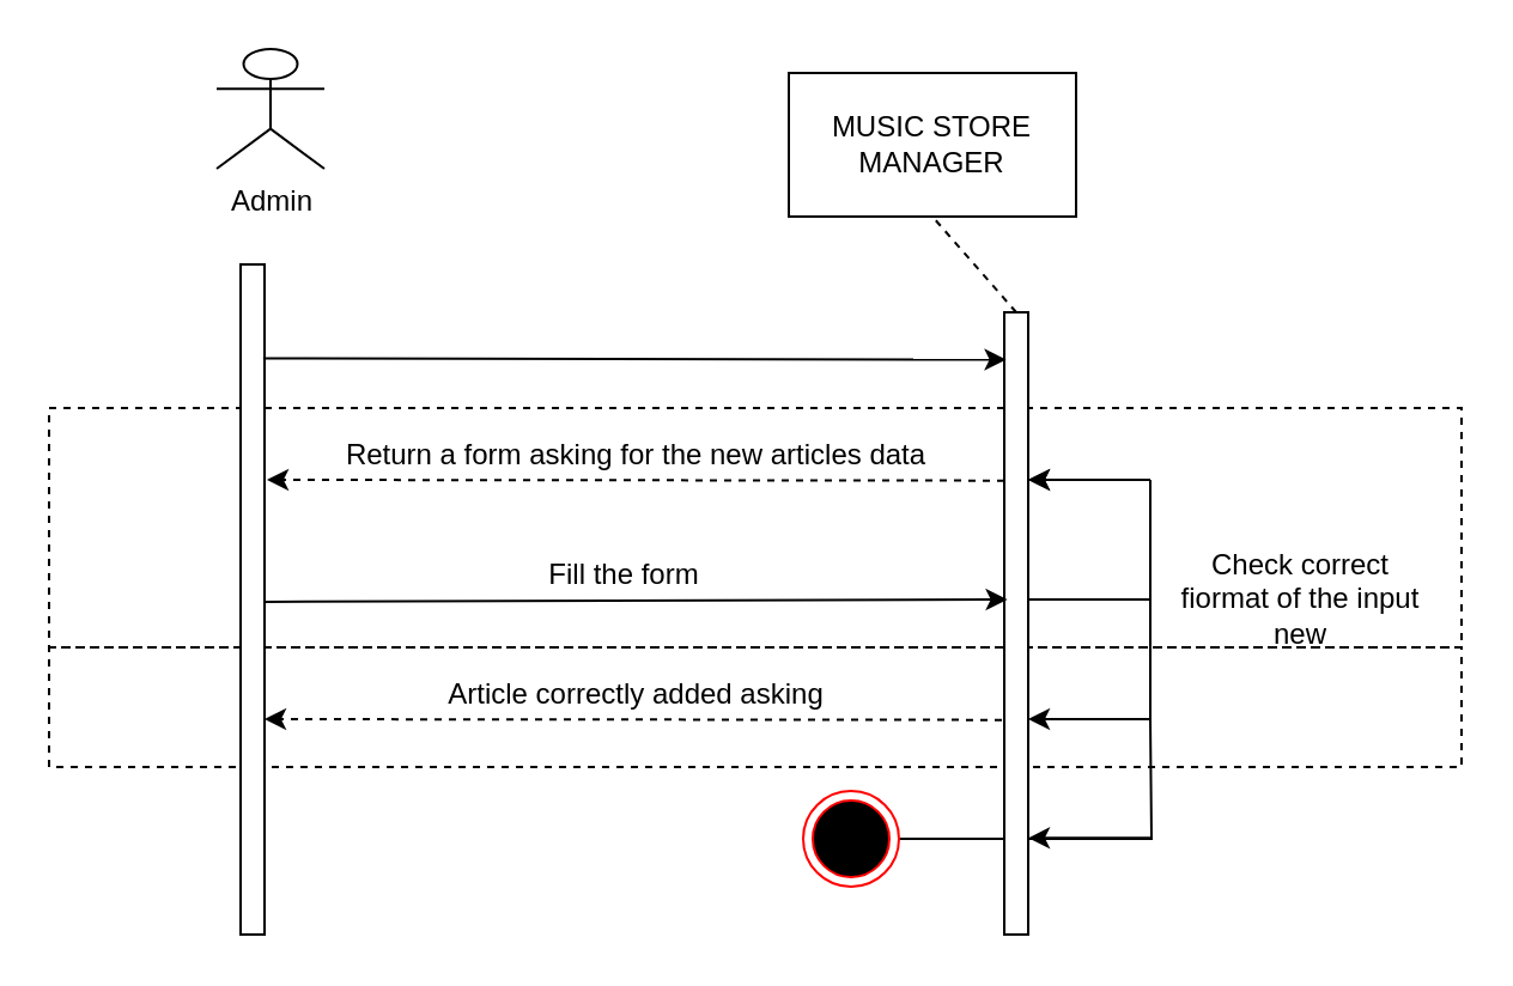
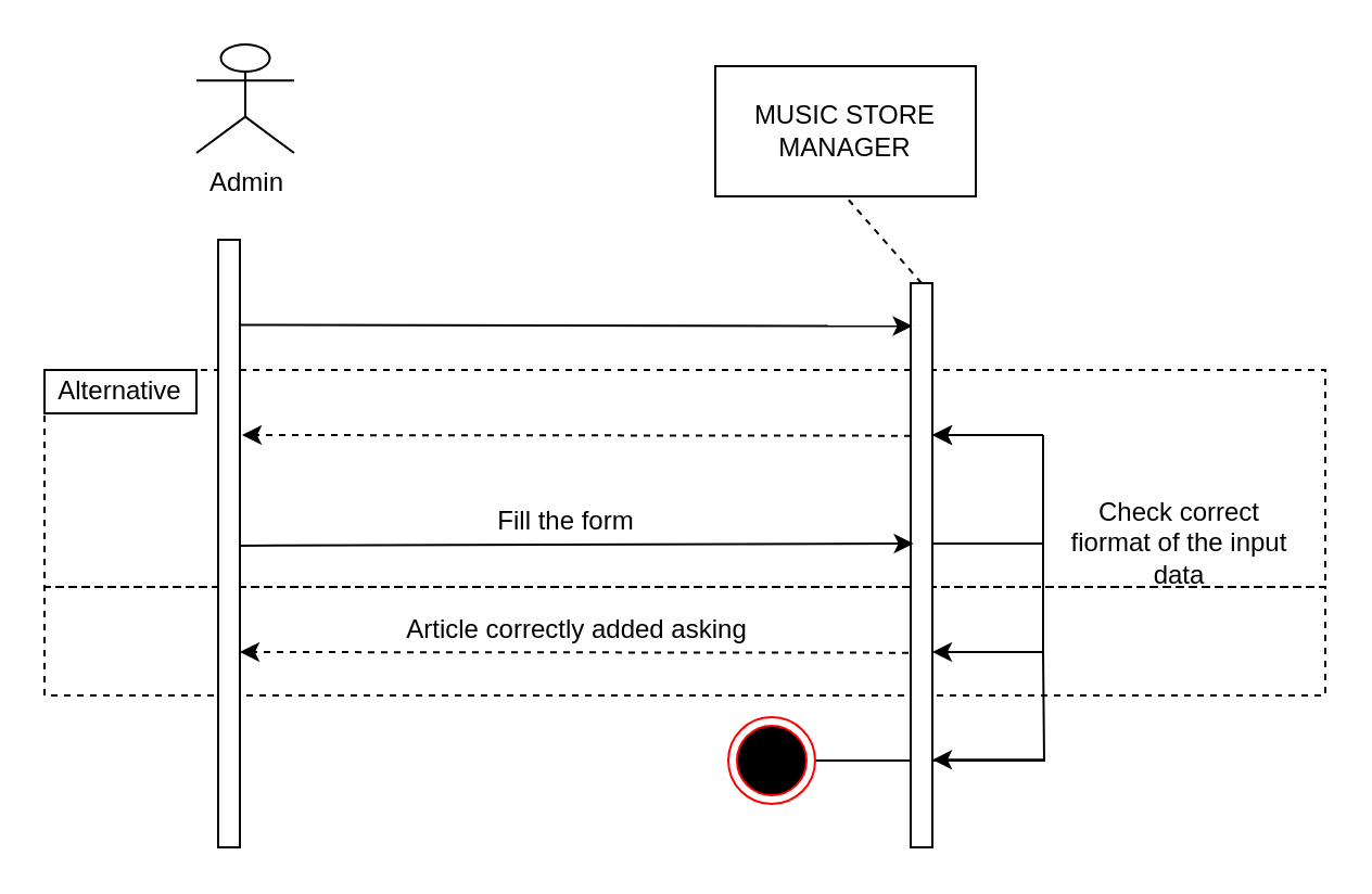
  <mxCell id="0" />
  <mxCell id="1" parent="0" />
  <mxCell id="2" style="edgeStyle=orthogonalEdgeStyle;rounded=0;orthogonalLoop=1;jettySize=auto;html=1;endArrow=none;endFill=0;endSize=15;" edge="1" parent="1" source="22"><mxGeometry relative="1" as="geometry"><mxPoint x="480" y="300" as="targetPoint" /></mxGeometry></mxCell>
  <mxCell id="3" value="" style="rounded=0;whiteSpace=wrap;html=1;labelBackgroundColor=none;fillColor=none;dashed=1;" vertex="1" parent="1"><mxGeometry x="20" y="270" width="590" height="50" as="geometry" /></mxCell>
  <mxCell id="4" value="" style="rounded=0;whiteSpace=wrap;html=1;labelBackgroundColor=none;fillColor=none;dashed=1;" vertex="1" parent="1"><mxGeometry x="20" y="170" width="590" height="100" as="geometry" /></mxCell>
  <mxCell id="5" value="Admin" style="shape=umlActor;verticalLabelPosition=bottom;verticalAlign=top;html=1;outlineConnect=0;" vertex="1" parent="1"><mxGeometry x="90" y="20" width="45" height="50" as="geometry" /></mxCell>
  <mxCell id="6" value="MUSIC STORE MANAGER" style="rounded=0;whiteSpace=wrap;html=1;" vertex="1" parent="1"><mxGeometry x="329" y="30" width="120" height="60" as="geometry" /></mxCell>
  <mxCell id="7" value="" style="rounded=0;whiteSpace=wrap;html=1;" vertex="1" parent="1"><mxGeometry x="100" y="110" width="10" height="280" as="geometry" /></mxCell>
  <mxCell id="8" value="" style="rounded=0;whiteSpace=wrap;html=1;" vertex="1" parent="1"><mxGeometry x="419" y="130" width="10" height="260" as="geometry" /></mxCell>
  <mxCell id="9" value="" style="endArrow=classic;html=1;rounded=0;exitX=0.943;exitY=0.14;exitDx=0;exitDy=0;exitPerimeter=0;entryX=0.078;entryY=0.076;entryDx=0;entryDy=0;entryPerimeter=0;" edge="1" parent="1" source="7" target="8"><mxGeometry width="50" height="50" relative="1" as="geometry"><mxPoint x="200" y="320" as="sourcePoint" /><mxPoint x="420" y="150" as="targetPoint" /></mxGeometry></mxCell>
  <mxCell id="10" value="" style="endArrow=classic;html=1;rounded=0;" edge="1" parent="1"><mxGeometry width="50" height="50" relative="1" as="geometry"><mxPoint x="480" y="200" as="sourcePoint" /><mxPoint x="429" y="200" as="targetPoint" /></mxGeometry></mxCell>
- <mxCell id="11" value="&lt;div&gt;Return a form asking for the new articles data&lt;/div&gt;" style="text;html=1;align=center;verticalAlign=middle;resizable=0;points=[];autosize=1;strokeColor=none;fillColor=none;" vertex="1" parent="1"><mxGeometry x="135" y="180" width="260" height="20" as="geometry" /></mxCell>
  <mxCell id="12" value="" style="endArrow=classic;html=1;rounded=0;entryX=1.103;entryY=0.15;entryDx=0;entryDy=0;entryPerimeter=0;exitX=0.003;exitY=0.151;exitDx=0;exitDy=0;exitPerimeter=0;dashed=1;" edge="1" parent="1"><mxGeometry width="50" height="50" relative="1" as="geometry"><mxPoint x="419" y="200.33" as="sourcePoint" /><mxPoint x="111" y="200" as="targetPoint" /></mxGeometry></mxCell>
  <mxCell id="13" value="Fill the form" style="text;html=1;align=center;verticalAlign=middle;resizable=0;points=[];autosize=1;strokeColor=none;fillColor=none;" vertex="1" parent="1"><mxGeometry x="220" y="230" width="80" height="20" as="geometry" /></mxCell>
  <mxCell id="14" value="" style="endArrow=classic;html=1;rounded=0;entryX=0.059;entryY=0.06;entryDx=0;entryDy=0;entryPerimeter=0;exitX=0.93;exitY=0.063;exitDx=0;exitDy=0;exitPerimeter=0;" edge="1" parent="1"><mxGeometry width="50" height="50" relative="1" as="geometry"><mxPoint x="110" y="250.99" as="sourcePoint" /><mxPoint x="420.29" y="250" as="targetPoint" /></mxGeometry></mxCell>
- <mxCell id="15" value="&lt;font face=&quot;helvetica&quot;&gt;Check correct fiormat of the input new&lt;/font&gt;" style="text;html=1;strokeColor=none;fillColor=none;align=center;verticalAlign=middle;whiteSpace=wrap;rounded=0;" vertex="1" parent="1"><mxGeometry x="490" y="240" width="106" height="20" as="geometry" /></mxCell>
+ <mxCell id="15" value="&lt;font face=&quot;helvetica&quot;&gt;Check correct fiormat of the input data&lt;/font&gt;" style="text;html=1;strokeColor=none;fillColor=none;align=center;verticalAlign=middle;whiteSpace=wrap;rounded=0;" vertex="1" parent="1"><mxGeometry x="490" y="240" width="106" height="20" as="geometry" /></mxCell>
  <mxCell id="16" value="" style="endArrow=none;html=1;rounded=0;" edge="1" parent="1"><mxGeometry width="50" height="50" relative="1" as="geometry"><mxPoint x="429" y="250" as="sourcePoint" /><mxPoint x="480" y="250" as="targetPoint" /></mxGeometry></mxCell>
  <mxCell id="17" value="" style="endArrow=none;html=1;rounded=0;" edge="1" parent="1"><mxGeometry width="50" height="50" relative="1" as="geometry"><mxPoint x="480" y="300" as="sourcePoint" /><mxPoint x="480" y="200" as="targetPoint" /></mxGeometry></mxCell>
  <mxCell id="18" value="" style="endArrow=classic;html=1;rounded=0;" edge="1" parent="1"><mxGeometry width="50" height="50" relative="1" as="geometry"><mxPoint x="480" y="200" as="sourcePoint" /><mxPoint x="429" y="200" as="targetPoint" /></mxGeometry></mxCell>
  <mxCell id="19" value="" style="endArrow=classic;html=1;rounded=0;" edge="1" parent="1"><mxGeometry width="50" height="50" relative="1" as="geometry"><mxPoint x="480" y="300" as="sourcePoint" /><mxPoint x="429" y="300" as="targetPoint" /></mxGeometry></mxCell>
  <mxCell id="20" value="Article correctly added asking" style="text;html=1;align=center;verticalAlign=middle;resizable=0;points=[];autosize=1;strokeColor=none;fillColor=none;" vertex="1" parent="1"><mxGeometry x="170" y="280" width="190" height="20" as="geometry" /></mxCell>
  <mxCell id="21" value="" style="endArrow=classic;html=1;rounded=0;entryX=1.103;entryY=0.15;entryDx=0;entryDy=0;entryPerimeter=0;exitX=0.003;exitY=0.151;exitDx=0;exitDy=0;exitPerimeter=0;dashed=1;" edge="1" parent="1"><mxGeometry width="50" height="50" relative="1" as="geometry"><mxPoint x="418" y="300.33" as="sourcePoint" /><mxPoint x="110" y="300" as="targetPoint" /></mxGeometry></mxCell>
  <mxCell id="22" value="" style="ellipse;html=1;shape=endState;fillColor=#000000;strokeColor=#ff0000;labelBackgroundColor=none;" vertex="1" parent="1"><mxGeometry x="335" y="330" width="40" height="40" as="geometry" /></mxCell>
  <mxCell id="23" value="" style="endArrow=none;html=1;rounded=0;dashed=1;entryX=0.5;entryY=1;entryDx=0;entryDy=0;exitX=0.5;exitY=0;exitDx=0;exitDy=0;" edge="1" parent="1" source="8" target="6"><mxGeometry width="50" height="50" relative="1" as="geometry"><mxPoint x="434" y="165" as="sourcePoint" /><mxPoint x="484" y="115" as="targetPoint" /></mxGeometry></mxCell>
+ <mxCell id="24" value="Alternative" style="rounded=0;whiteSpace=wrap;html=1;labelBackgroundColor=none;fillColor=default;" vertex="1" parent="1"><mxGeometry x="20" y="170" width="70" height="20" as="geometry" /></mxCell>
  <mxCell id="25" value="" style="endArrow=classic;html=1;rounded=0;" edge="1" parent="1"><mxGeometry width="50" height="50" relative="1" as="geometry"><mxPoint x="480" y="349.66" as="sourcePoint" /><mxPoint x="429" y="349.66" as="targetPoint" /></mxGeometry></mxCell>
